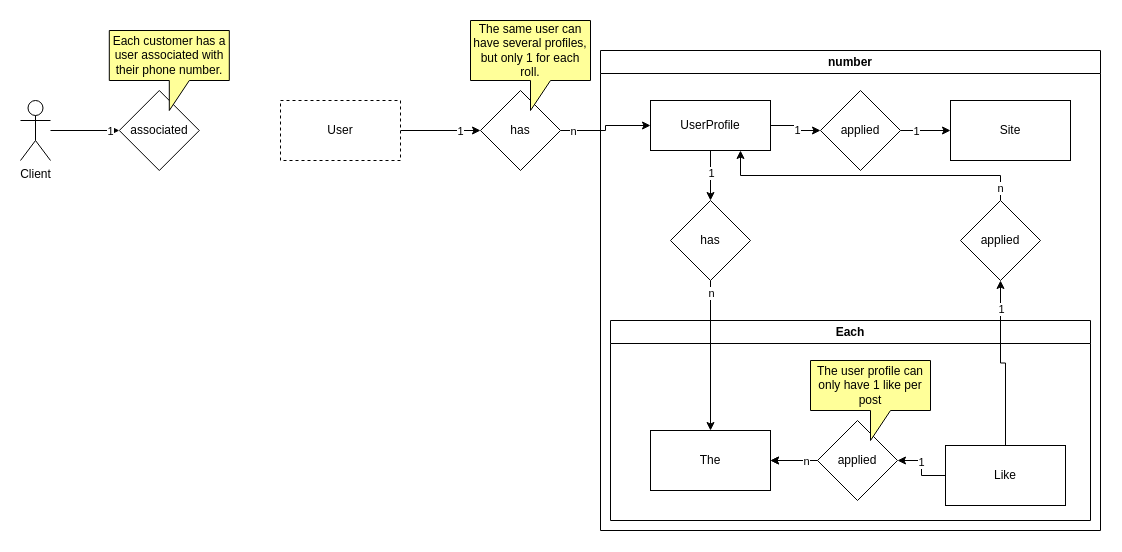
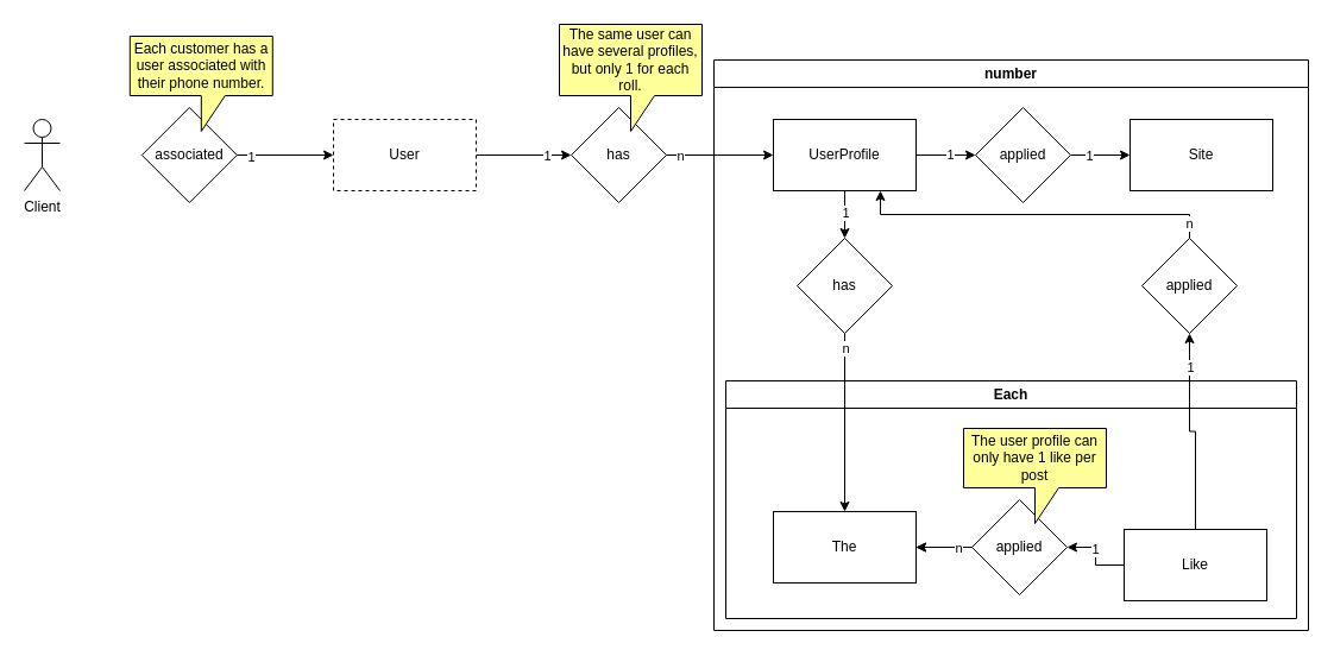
  <mxCell id="0" />
  <mxCell id="1" parent="0" />
- <mxCell id="2" style="edgeStyle=orthogonalEdgeStyle;rounded=0;orthogonalLoop=1;jettySize=auto;html=1;entryX=0;entryY=0.5;entryDx=0;entryDy=0;" edge="1" parent="1" source="4" target="38"><mxGeometry relative="1" as="geometry" /></mxCell>
- <mxCell id="3" value="1" style="edgeLabel;html=1;align=center;verticalAlign=middle;resizable=0;points=[];" connectable="0" vertex="1" parent="2"><mxGeometry x="0.707" relative="1" as="geometry"><mxPoint as="offset" /></mxGeometry></mxCell>
  <mxCell id="4" value="Client" style="shape=umlActor;verticalLabelPosition=bottom;verticalAlign=top;html=1;outlineConnect=0;" vertex="1" parent="1"><mxGeometry x="20" y="100" width="30" height="60" as="geometry" /></mxCell>
  <mxCell id="5" style="edgeStyle=orthogonalEdgeStyle;rounded=0;orthogonalLoop=1;jettySize=auto;html=1;exitX=1;exitY=0.5;exitDx=0;exitDy=0;entryX=0;entryY=0.5;entryDx=0;entryDy=0;" edge="1" parent="1" source="7" target="42"><mxGeometry relative="1" as="geometry" /></mxCell>
  <mxCell id="6" value="1" style="edgeLabel;html=1;align=center;verticalAlign=middle;resizable=0;points=[];" connectable="0" vertex="1" parent="5"><mxGeometry x="0.48" relative="1" as="geometry"><mxPoint as="offset" /></mxGeometry></mxCell>
  <mxCell id="7" value="User" style="rounded=0;whiteSpace=wrap;html=1;dashed=1;" vertex="1" parent="1"><mxGeometry x="280" y="100" width="120" height="60" as="geometry" /></mxCell>
  <mxCell id="8" value="number" style="swimlane;whiteSpace=wrap;html=1;" vertex="1" parent="1"><mxGeometry x="600" width="500" height="480" as="geometry" y="50"><mxRectangle x="610" width="60" height="30" as="alternateBounds" /></mxGeometry></mxCell>
  <mxCell id="9" value="Each" style="swimlane;whiteSpace=wrap;html=1;strokeColor=#000000;" vertex="1" parent="8"><mxGeometry x="10" y="270" width="480" height="200" as="geometry"><mxRectangle x="10" y="270" width="90" height="30" as="alternateBounds" /></mxGeometry></mxCell>
  <mxCell id="10" value="The" style="rounded=0;whiteSpace=wrap;html=1;" vertex="1" parent="9"><mxGeometry x="40" y="110" width="120" height="60" as="geometry" /></mxCell>
  <mxCell id="11" style="edgeStyle=orthogonalEdgeStyle;rounded=0;orthogonalLoop=1;jettySize=auto;html=1;entryX=1;entryY=0.5;entryDx=0;entryDy=0;" edge="1" parent="9" source="14" target="10"><mxGeometry relative="1" as="geometry" /></mxCell>
  <mxCell id="12" value="" style="edgeStyle=orthogonalEdgeStyle;rounded=0;orthogonalLoop=1;jettySize=auto;html=1;" edge="1" parent="9" source="14" target="10"><mxGeometry relative="1" as="geometry" /></mxCell>
  <mxCell id="13" value="n" style="edgeLabel;html=1;align=center;verticalAlign=middle;resizable=0;points=[];" connectable="0" vertex="1" parent="12"><mxGeometry x="-0.503" relative="1" as="geometry"><mxPoint as="offset" /></mxGeometry></mxCell>
  <mxCell id="14" value="applied" style="rhombus;whiteSpace=wrap;html=1;" vertex="1" parent="9"><mxGeometry x="207" y="100" width="80" height="80" as="geometry" /></mxCell>
  <mxCell id="15" style="edgeStyle=orthogonalEdgeStyle;rounded=0;orthogonalLoop=1;jettySize=auto;html=1;" edge="1" parent="9" source="17" target="14"><mxGeometry relative="1" as="geometry" /></mxCell>
  <mxCell id="16" value="1" style="edgeLabel;html=1;align=center;verticalAlign=middle;resizable=0;points=[];" connectable="0" vertex="1" parent="15"><mxGeometry x="0.209" y="1" relative="1" as="geometry"><mxPoint as="offset" /></mxGeometry></mxCell>
  <mxCell id="17" value="Like" style="rounded=0;whiteSpace=wrap;html=1;" vertex="1" parent="9"><mxGeometry x="335" y="125" width="120" height="60" as="geometry" /></mxCell>
  <mxCell id="18" value="The user profile can only have 1 like per post" style="shape=callout;whiteSpace=wrap;html=1;perimeter=calloutPerimeter;fillColor=#FFFF99;" vertex="1" parent="9"><mxGeometry x="200" y="40" width="120" height="80" as="geometry" /></mxCell>
  <mxCell id="19" style="edgeStyle=orthogonalEdgeStyle;rounded=0;orthogonalLoop=1;jettySize=auto;html=1;entryX=0;entryY=0.5;entryDx=0;entryDy=0;" edge="1" parent="8" source="23" target="27"><mxGeometry relative="1" as="geometry" /></mxCell>
  <mxCell id="20" value="1" style="edgeLabel;html=1;align=center;verticalAlign=middle;resizable=0;points=[];" connectable="0" vertex="1" parent="19"><mxGeometry x="0.136" y="1" relative="1" as="geometry"><mxPoint as="offset" /></mxGeometry></mxCell>
  <mxCell id="21" style="edgeStyle=orthogonalEdgeStyle;rounded=0;orthogonalLoop=1;jettySize=auto;html=1;" edge="1" parent="8" source="23" target="30"><mxGeometry relative="1" as="geometry" /></mxCell>
  <mxCell id="22" value="1" style="edgeLabel;html=1;align=center;verticalAlign=middle;resizable=0;points=[];" connectable="0" vertex="1" parent="21"><mxGeometry x="-0.117" relative="1" as="geometry"><mxPoint as="offset" /></mxGeometry></mxCell>
- <mxCell id="23" value="UserProfile" style="rounded=0;whiteSpace=wrap;html=1;" vertex="1" parent="8"><mxGeometry x="50" y="50" width="120" height="50" as="geometry" /></mxCell>
+ <mxCell id="23" value="UserProfile" style="rounded=0;whiteSpace=wrap;html=1;" vertex="1" parent="8"><mxGeometry x="50" y="50" width="120" height="60" as="geometry" /></mxCell>
  <mxCell id="24" value="Site" style="rounded=0;whiteSpace=wrap;html=1;" vertex="1" parent="8"><mxGeometry x="350" y="50" width="120" height="60" as="geometry" /></mxCell>
  <mxCell id="25" style="edgeStyle=orthogonalEdgeStyle;rounded=0;orthogonalLoop=1;jettySize=auto;html=1;entryX=0;entryY=0.5;entryDx=0;entryDy=0;" edge="1" parent="8" source="27" target="24"><mxGeometry relative="1" as="geometry" /></mxCell>
  <mxCell id="26" value="1" style="edgeLabel;html=1;align=center;verticalAlign=middle;resizable=0;points=[];" connectable="0" vertex="1" parent="25"><mxGeometry x="-0.4" relative="1" as="geometry"><mxPoint as="offset" /></mxGeometry></mxCell>
  <mxCell id="27" value="applied" style="rhombus;whiteSpace=wrap;html=1;" vertex="1" parent="8"><mxGeometry x="220" y="40" width="80" height="80" as="geometry" /></mxCell>
  <mxCell id="28" style="edgeStyle=orthogonalEdgeStyle;rounded=0;orthogonalLoop=1;jettySize=auto;html=1;entryX=0.5;entryY=0;entryDx=0;entryDy=0;" edge="1" parent="8" source="30" target="10"><mxGeometry relative="1" as="geometry" /></mxCell>
  <mxCell id="29" value="n" style="edgeLabel;html=1;align=center;verticalAlign=middle;resizable=0;points=[];" connectable="0" vertex="1" parent="28"><mxGeometry x="-0.838" relative="1" as="geometry"><mxPoint as="offset" /></mxGeometry></mxCell>
  <mxCell id="30" value="has" style="rhombus;whiteSpace=wrap;html=1;" vertex="1" parent="8"><mxGeometry x="70" y="150" width="80" height="80" as="geometry" /></mxCell>
  <mxCell id="31" style="edgeStyle=orthogonalEdgeStyle;rounded=0;orthogonalLoop=1;jettySize=auto;html=1;exitX=0.5;exitY=0;exitDx=0;exitDy=0;entryX=0.75;entryY=1;entryDx=0;entryDy=0;" edge="1" parent="8" source="33" target="23"><mxGeometry relative="1" as="geometry" /></mxCell>
  <mxCell id="32" value="n" style="edgeLabel;html=1;align=center;verticalAlign=middle;resizable=0;points=[];" connectable="0" vertex="1" parent="31"><mxGeometry x="-0.914" y="1" relative="1" as="geometry"><mxPoint as="offset" /></mxGeometry></mxCell>
  <mxCell id="33" value="applied" style="rhombus;whiteSpace=wrap;html=1;" vertex="1" parent="8"><mxGeometry x="360" y="150" width="80" height="80" as="geometry" /></mxCell>
  <mxCell id="34" style="edgeStyle=orthogonalEdgeStyle;rounded=0;orthogonalLoop=1;jettySize=auto;html=1;entryX=0.5;entryY=1;entryDx=0;entryDy=0;" edge="1" parent="8" source="17" target="33"><mxGeometry relative="1" as="geometry" /></mxCell>
  <mxCell id="35" value="1" style="edgeLabel;html=1;align=center;verticalAlign=middle;resizable=0;points=[];" connectable="0" vertex="1" parent="34"><mxGeometry x="0.676" relative="1" as="geometry"><mxPoint as="offset" /></mxGeometry></mxCell>
+ <mxCell id="36" style="edgeStyle=orthogonalEdgeStyle;rounded=0;orthogonalLoop=1;jettySize=auto;html=1;exitX=1;exitY=0.5;exitDx=0;exitDy=0;" edge="1" parent="1" source="38" target="7"><mxGeometry relative="1" as="geometry" /></mxCell>
+ <mxCell id="37" value="1" style="edgeLabel;html=1;align=center;verticalAlign=middle;resizable=0;points=[];" connectable="0" vertex="1" parent="36"><mxGeometry x="-0.706" y="-1" relative="1" as="geometry"><mxPoint as="offset" /></mxGeometry></mxCell>
  <mxCell id="38" value="associated" style="rhombus;whiteSpace=wrap;html=1;" vertex="1" parent="1"><mxGeometry x="118.8" y="90" width="80" height="80" as="geometry" /></mxCell>
  <mxCell id="39" value="Each customer has a user associated with their phone number." style="shape=callout;whiteSpace=wrap;html=1;perimeter=calloutPerimeter;fillColor=#FFFF99;" vertex="1" parent="1"><mxGeometry x="108.8" y="30" width="120" height="80" as="geometry" /></mxCell>
  <mxCell id="40" style="edgeStyle=orthogonalEdgeStyle;rounded=0;orthogonalLoop=1;jettySize=auto;html=1;entryX=0;entryY=0.5;entryDx=0;entryDy=0;" edge="1" parent="1" source="42" target="23"><mxGeometry relative="1" as="geometry" /></mxCell>
  <mxCell id="41" value="n" style="edgeLabel;html=1;align=center;verticalAlign=middle;resizable=0;points=[];" connectable="0" vertex="1" parent="40"><mxGeometry x="-0.753" relative="1" as="geometry"><mxPoint as="offset" /></mxGeometry></mxCell>
  <mxCell id="42" value="has" style="rhombus;whiteSpace=wrap;html=1;" vertex="1" parent="1"><mxGeometry x="480" y="90" width="80" height="80" as="geometry" /></mxCell>
  <mxCell id="43" value="The same user can have several profiles, but only 1 for each roll." style="shape=callout;whiteSpace=wrap;html=1;perimeter=calloutPerimeter;fillColor=#FFFF99;" vertex="1" parent="1"><mxGeometry x="470" y="20" width="120" height="90" as="geometry" /></mxCell>
